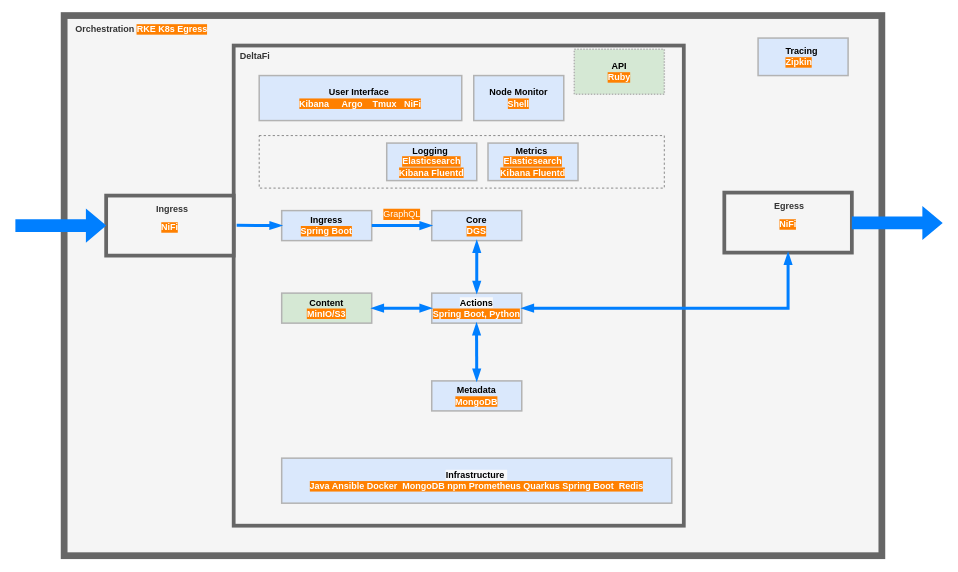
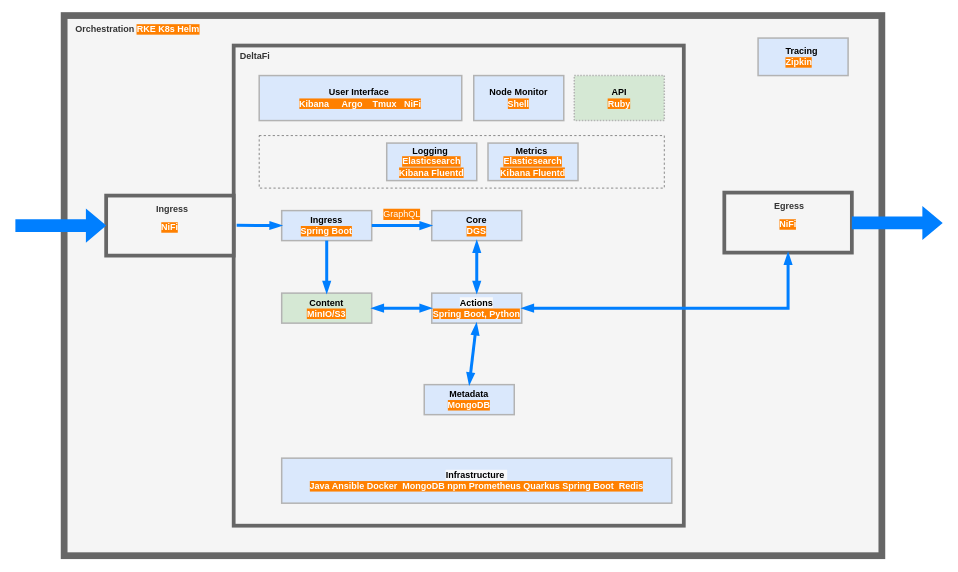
  <mxCell id="0" />
  <mxCell id="1" parent="0" />
- <mxCell id="2" value="&lt;div&gt;&lt;span style=&quot;line-height: 200%&quot;&gt;&amp;nbsp; &amp;nbsp; Orchestration&amp;nbsp;&lt;/span&gt;&lt;span style=&quot;background-color: rgb(255 , 128 , 0) ; color: rgb(255 , 255 , 255)&quot;&gt;RKE K8s Egress&lt;/span&gt;&lt;/div&gt;&lt;div&gt;&lt;span style=&quot;line-height: 200%&quot;&gt;&lt;font style=&quot;background-color: rgb(255 , 128 , 0)&quot; color=&quot;#ffffff&quot;&gt;&lt;br&gt;&lt;/font&gt;&lt;/span&gt;&lt;/div&gt;" style="rounded=0;whiteSpace=wrap;html=1;align=left;verticalAlign=top;fillColor=#f5f5f5;strokeColor=#666666;fontColor=#333333;strokeWidth=9;fontStyle=1" parent="1" vertex="1"><mxGeometry x="85" y="20" width="1090" height="720" as="geometry" /></mxCell>
+ <mxCell id="2" value="&lt;div&gt;&lt;span style=&quot;line-height: 200%&quot;&gt;&amp;nbsp; &amp;nbsp; Orchestration&amp;nbsp;&lt;/span&gt;&lt;span style=&quot;background-color: rgb(255 , 128 , 0) ; color: rgb(255 , 255 , 255)&quot;&gt;RKE K8s Helm&lt;/span&gt;&lt;/div&gt;&lt;div&gt;&lt;span style=&quot;line-height: 200%&quot;&gt;&lt;font style=&quot;background-color: rgb(255 , 128 , 0)&quot; color=&quot;#ffffff&quot;&gt;&lt;br&gt;&lt;/font&gt;&lt;/span&gt;&lt;/div&gt;" style="rounded=0;whiteSpace=wrap;html=1;align=left;verticalAlign=top;fillColor=#f5f5f5;strokeColor=#666666;fontColor=#333333;strokeWidth=9;fontStyle=1" parent="1" vertex="1"><mxGeometry x="85" y="20" width="1090" height="720" as="geometry" /></mxCell>
  <mxCell id="3" value="&lt;div&gt;&lt;span&gt;&amp;nbsp; DeltaFi&lt;/span&gt;&lt;/div&gt;" style="rounded=0;whiteSpace=wrap;html=1;align=left;verticalAlign=top;fillColor=#f5f5f5;strokeColor=#666666;fontColor=#333333;strokeWidth=5;fontStyle=1" parent="1" vertex="1"><mxGeometry x="311" y="60" width="600" height="640" as="geometry" /></mxCell>
  <mxCell id="4" value="&lt;div&gt;&lt;span&gt;Metrics&amp;nbsp;&lt;/span&gt;&lt;/div&gt;&lt;div&gt;&lt;font color=&quot;#ffffff&quot;&gt;&lt;span style=&quot;background-color: rgb(255 , 128 , 0)&quot;&gt;Elasticsearch Kibana Fluentd&lt;/span&gt;&lt;/font&gt;&lt;/div&gt;" style="rounded=0;whiteSpace=wrap;html=1;strokeWidth=2;fillColor=#dae8fc;fontStyle=1;align=center;strokeColor=#B3B3B3;" parent="1" vertex="1"><mxGeometry x="650" y="190" width="120" height="50" as="geometry" /></mxCell>
  <mxCell id="5" value="Logging&amp;nbsp;&lt;br&gt;&lt;span style=&quot;color: rgb(255 , 255 , 255) ; text-align: left ; background-color: rgb(255 , 128 , 0)&quot;&gt;Elasticsearch Kibana Fluentd&lt;/span&gt;" style="rounded=0;whiteSpace=wrap;html=1;strokeWidth=2;fillColor=#dae8fc;fontStyle=1;strokeColor=#B3B3B3;" parent="1" vertex="1"><mxGeometry x="515" y="190" width="120" height="50" as="geometry" /></mxCell>
  <mxCell id="6" value="&lt;div style=&quot;text-align: left&quot;&gt;&lt;span&gt;Tracing&amp;nbsp;&lt;/span&gt;&lt;/div&gt;&lt;div style=&quot;text-align: left&quot;&gt;&lt;font color=&quot;#ffffff&quot;&gt;&lt;span style=&quot;background-color: rgb(255 , 128 , 0)&quot;&gt;Zipkin&lt;/span&gt;&lt;/font&gt;&lt;/div&gt;" style="rounded=0;whiteSpace=wrap;html=1;strokeWidth=2;fillColor=#dae8fc;fontStyle=1;strokeColor=#B3B3B3;" parent="1" vertex="1"><mxGeometry x="1010" y="50" width="120" height="50" as="geometry" /></mxCell>
  <mxCell id="7" value="Ingress&lt;br&gt;&lt;font style=&quot;background-color: rgb(255, 128, 0);&quot; color=&quot;#ffffff&quot;&gt;Spring Boot&lt;/font&gt;" style="rounded=0;whiteSpace=wrap;html=1;strokeWidth=2;fillColor=#dae8fc;fontStyle=1;strokeColor=#B3B3B3;" parent="1" vertex="1"><mxGeometry x="375" y="280" width="120" height="40" as="geometry" /></mxCell>
  <mxCell id="8" value="Core&lt;br&gt;&lt;span style=&quot;background-color: rgb(255, 128, 0);&quot;&gt;&lt;font color=&quot;#ffffff&quot;&gt;DGS&lt;/font&gt;&lt;/span&gt;" style="rounded=0;whiteSpace=wrap;html=1;strokeWidth=2;fillColor=#dae8fc;fontStyle=1;strokeColor=#B3B3B3;" parent="1" vertex="1"><mxGeometry x="575" y="280" width="120" height="40" as="geometry" /></mxCell>
  <mxCell id="9" value="&lt;div style=&quot;text-align: center;&quot;&gt;&lt;span style=&quot;text-align: left; background-color: rgb(248, 249, 250);&quot;&gt;Actions&lt;/span&gt;&lt;/div&gt;&lt;div style=&quot;text-align: left;&quot;&gt;&lt;font color=&quot;#ffffff&quot;&gt;&lt;span style=&quot;background-color: rgb(255, 128, 0);&quot;&gt;Spring Boot, Python&lt;/span&gt;&lt;/font&gt;&lt;/div&gt;" style="rounded=0;whiteSpace=wrap;html=1;strokeWidth=2;fillColor=#dae8fc;fontStyle=1;strokeColor=#B3B3B3;" parent="1" vertex="1"><mxGeometry x="575" y="390" width="120" height="40" as="geometry" /></mxCell>
  <mxCell id="10" value="Content&lt;br&gt;&lt;div style=&quot;text-align: left&quot;&gt;&lt;font color=&quot;#ffffff&quot;&gt;&lt;span style=&quot;background-color: rgb(255 , 128 , 0)&quot;&gt;MinIO/S3&lt;/span&gt;&lt;/font&gt;&lt;/div&gt;" style="rounded=0;whiteSpace=wrap;html=1;strokeWidth=2;fillColor=#d5e8d4;fontStyle=1;strokeColor=#B3B3B3;" parent="1" vertex="1"><mxGeometry x="375" y="390" width="120" height="40" as="geometry" /></mxCell>
  <mxCell id="11" value="&lt;div&gt;&lt;span style=&quot;line-height: 200%&quot;&gt;&amp;nbsp; Egress&amp;nbsp;&lt;/span&gt;&lt;/div&gt;&lt;div&gt;&lt;span style=&quot;line-height: 200%&quot;&gt;&lt;font color=&quot;#ffffff&quot; style=&quot;background-color: rgb(255 , 128 , 0)&quot;&gt;NiFi&lt;/font&gt;&lt;/span&gt;&lt;/div&gt;" style="rounded=0;whiteSpace=wrap;html=1;align=center;verticalAlign=top;fillColor=#f5f5f5;strokeColor=#666666;fontColor=#333333;strokeWidth=5;fontStyle=1" parent="1" vertex="1"><mxGeometry x="965" y="256" width="170" height="80" as="geometry" /></mxCell>
  <mxCell id="12" value="&lt;div&gt;&lt;span style=&quot;line-height: 200%&quot;&gt;&amp;nbsp; Ingress&lt;/span&gt;&lt;/div&gt;&lt;div&gt;&lt;span style=&quot;line-height: 200%&quot;&gt;&lt;font color=&quot;#ffffff&quot; style=&quot;background-color: rgb(255 , 128 , 0)&quot;&gt;NiFi&lt;/font&gt;&lt;/span&gt;&lt;/div&gt;" style="rounded=0;whiteSpace=wrap;html=1;align=center;verticalAlign=top;fillColor=#f5f5f5;strokeColor=#666666;fontColor=#333333;strokeWidth=5;fontStyle=1" parent="1" vertex="1"><mxGeometry x="141" y="260" width="170" height="80" as="geometry" /></mxCell>
  <mxCell id="13" value="" style="endArrow=blockThin;html=1;entryX=0;entryY=0.5;entryDx=0;entryDy=0;strokeColor=#007FFF;rounded=0;strokeWidth=4;endFill=1;" parent="1" target="8" edge="1"><mxGeometry width="50" height="50" relative="1" as="geometry"><mxPoint x="495" y="300" as="sourcePoint" /><mxPoint x="545" y="250" as="targetPoint" /></mxGeometry></mxCell>
+ <mxCell id="14" value="" style="endArrow=blockThin;html=1;strokeColor=#007FFF;rounded=0;strokeWidth=4;endFill=1;exitX=0.5;exitY=1;exitDx=0;exitDy=0;" parent="1" source="7" target="10" edge="1"><mxGeometry width="50" height="50" relative="1" as="geometry"><mxPoint x="475" y="340" as="sourcePoint" /><mxPoint x="555" y="340" as="targetPoint" /></mxGeometry></mxCell>
  <mxCell id="15" value="" style="endArrow=blockThin;html=1;strokeColor=#007FFF;rounded=0;strokeWidth=4;endFill=1;exitX=0.5;exitY=1;exitDx=0;exitDy=0;startArrow=blockThin;startFill=1;" parent="1" source="8" target="9" edge="1"><mxGeometry width="50" height="50" relative="1" as="geometry"><mxPoint x="615" y="368.5" as="sourcePoint" /><mxPoint x="695" y="368.5" as="targetPoint" /></mxGeometry></mxCell>
  <mxCell id="16" value="" style="endArrow=blockThin;html=1;strokeColor=#007FFF;rounded=0;strokeWidth=4;endFill=1;exitX=0.5;exitY=1;exitDx=0;exitDy=0;startArrow=blockThin;startFill=1;entryX=1;entryY=0.5;entryDx=0;entryDy=0;" parent="1" source="11" target="9" edge="1"><mxGeometry width="50" height="50" relative="1" as="geometry"><mxPoint x="805" y="320" as="sourcePoint" /><mxPoint x="695" y="460" as="targetPoint" /><Array as="points"><mxPoint x="1050" y="410" /></Array></mxGeometry></mxCell>
  <mxCell id="17" value="" style="endArrow=blockThin;html=1;strokeColor=#007FFF;rounded=0;strokeWidth=4;endFill=1;startArrow=blockThin;startFill=1;exitX=0;exitY=0.5;exitDx=0;exitDy=0;" parent="1" source="9" target="10" edge="1"><mxGeometry width="50" height="50" relative="1" as="geometry"><mxPoint x="495" y="470" as="sourcePoint" /><mxPoint x="500" y="410" as="targetPoint" /></mxGeometry></mxCell>
  <mxCell id="18" value="" style="endArrow=blockThin;html=1;strokeColor=#007FFF;rounded=0;strokeWidth=4;endFill=1;" parent="1" edge="1"><mxGeometry width="50" height="50" relative="1" as="geometry"><mxPoint x="315" y="299.5" as="sourcePoint" /><mxPoint x="375" y="300" as="targetPoint" /></mxGeometry></mxCell>
  <mxCell id="19" value="" style="endArrow=blockThin;html=1;strokeColor=#007FFF;rounded=0;strokeWidth=4;endFill=1;shape=flexArrow;fillColor=#007FFF;" parent="1" edge="1"><mxGeometry width="50" height="50" relative="1" as="geometry"><mxPoint x="20" y="300" as="sourcePoint" /><mxPoint x="140" y="300" as="targetPoint" /></mxGeometry></mxCell>
  <mxCell id="20" value="" style="endArrow=blockThin;html=1;strokeColor=#007FFF;rounded=0;strokeWidth=4;endFill=1;shape=flexArrow;fillColor=#007FFF;" parent="1" edge="1"><mxGeometry width="50" height="50" relative="1" as="geometry"><mxPoint x="1135" y="296.5" as="sourcePoint" /><mxPoint x="1255" y="296.5" as="targetPoint" /></mxGeometry></mxCell>
  <mxCell id="21" value="" style="rounded=0;whiteSpace=wrap;html=1;align=left;verticalAlign=top;strokeColor=#666666;fontColor=#333333;strokeWidth=1;fontStyle=1;dashed=1;fillColor=none;" parent="1" vertex="1"><mxGeometry x="345" y="180" width="540" height="70" as="geometry" /></mxCell>
  <mxCell id="22" value="&lt;div&gt;&lt;span&gt;User Interface&amp;nbsp;&lt;/span&gt;&lt;/div&gt;&lt;div&gt;&lt;font color=&quot;#ffffff&quot;&gt;&lt;span style=&quot;background-color: rgb(255 , 128 , 0)&quot;&gt;Kibana&amp;nbsp; &amp;nbsp; &amp;nbsp;Argo&amp;nbsp; &amp;nbsp; Tmux&amp;nbsp; &amp;nbsp;NiFi&lt;/span&gt;&lt;/font&gt;&lt;/div&gt;" style="rounded=0;whiteSpace=wrap;html=1;strokeWidth=2;fillColor=#dae8fc;fontStyle=1;strokeColor=#B3B3B3;align=center;" parent="1" vertex="1"><mxGeometry x="345" y="100" width="270" height="60" as="geometry" /></mxCell>
  <mxCell id="23" value="&lt;div&gt;&lt;span style=&quot;background-color: rgb(248 , 249 , 250)&quot;&gt;Infrastructure&amp;nbsp;&lt;/span&gt;&lt;/div&gt;&lt;div&gt;&lt;span style=&quot;background-color: rgb(255 , 128 , 0) ; color: rgb(255 , 255 , 255)&quot;&gt;Java Ansible Docker&amp;nbsp; MongoDB npm Prometheus Quarkus Spring Boot&amp;nbsp; Redis&lt;/span&gt;&lt;br&gt;&lt;/div&gt;" style="rounded=0;whiteSpace=wrap;html=1;strokeWidth=2;fillColor=#dae8fc;fontStyle=1;strokeColor=#B3B3B3;align=center;" parent="1" vertex="1"><mxGeometry x="375" y="610" width="520" height="60" as="geometry" /></mxCell>
- <mxCell id="24" value="Metadata&lt;br&gt;&lt;div style=&quot;text-align: left&quot;&gt;&lt;font color=&quot;#ffffff&quot;&gt;&lt;span style=&quot;background-color: rgb(255 , 128 , 0)&quot;&gt;MongoDB&lt;/span&gt;&lt;/font&gt;&lt;/div&gt;" style="rounded=0;whiteSpace=wrap;html=1;strokeWidth=2;fillColor=#dae8fc;fontStyle=1;strokeColor=#B3B3B3;" vertex="1" parent="1"><mxGeometry x="575" y="507" width="120" height="40" as="geometry" /></mxCell>
+ <mxCell id="24" value="Metadata&lt;br&gt;&lt;div style=&quot;text-align: left&quot;&gt;&lt;font color=&quot;#ffffff&quot;&gt;&lt;span style=&quot;background-color: rgb(255 , 128 , 0)&quot;&gt;MongoDB&lt;/span&gt;&lt;/font&gt;&lt;/div&gt;" style="rounded=0;whiteSpace=wrap;html=1;strokeWidth=2;fillColor=#dae8fc;fontStyle=1;strokeColor=#B3B3B3;" vertex="1" parent="1"><mxGeometry x="565" y="512" width="120" height="40" as="geometry" /></mxCell>
  <mxCell id="25" value="&lt;div&gt;&lt;span&gt;Node Monitor&lt;/span&gt;&lt;/div&gt;&lt;div&gt;&lt;font color=&quot;#ffffff&quot;&gt;&lt;span style=&quot;background-color: rgb(255 , 128 , 0)&quot;&gt;Shell&lt;/span&gt;&lt;/font&gt;&lt;/div&gt;" style="rounded=0;whiteSpace=wrap;html=1;strokeWidth=2;fillColor=#dae8fc;fontStyle=1;align=center;strokeColor=#B3B3B3;" vertex="1" parent="1"><mxGeometry x="631" y="100" width="120" height="60" as="geometry" /></mxCell>
- <mxCell id="26" value="API&lt;br&gt;&lt;span style=&quot;color: rgb(255 , 255 , 255) ; text-align: left ; background-color: rgb(255 , 128 , 0)&quot;&gt;Ruby&lt;/span&gt;" style="rounded=0;whiteSpace=wrap;html=1;dashed=1;dashPattern=1 1;fillColor=#d5e8d4;fontStyle=1;strokeWidth=2;strokeColor=#B3B3B3;" parent="1" vertex="1"><mxGeometry x="765" y="65" width="120" height="60" as="geometry" /></mxCell>
+ <mxCell id="26" value="API&lt;br&gt;&lt;span style=&quot;color: rgb(255 , 255 , 255) ; text-align: left ; background-color: rgb(255 , 128 , 0)&quot;&gt;Ruby&lt;/span&gt;" style="rounded=0;whiteSpace=wrap;html=1;dashed=1;dashPattern=1 1;fillColor=#d5e8d4;fontStyle=1;strokeWidth=2;strokeColor=#B3B3B3;" parent="1" vertex="1"><mxGeometry x="765" y="100" width="120" height="60" as="geometry" /></mxCell>
  <mxCell id="27" value="GraphQL" style="text;html=1;resizable=0;autosize=1;align=center;verticalAlign=middle;points=[];fillColor=none;strokeColor=none;rounded=0;labelBackgroundColor=#FF8000;fontColor=#FFFFFF;" vertex="1" parent="1"><mxGeometry x="500" y="270" width="70" height="30" as="geometry" /></mxCell>
  <mxCell id="28" value="" style="endArrow=blockThin;html=1;strokeColor=#007FFF;rounded=0;strokeWidth=4;endFill=1;exitX=0.5;exitY=1;exitDx=0;exitDy=0;startArrow=blockThin;startFill=1;entryX=0.5;entryY=0;entryDx=0;entryDy=0;" edge="1" parent="1" target="24"><mxGeometry width="50" height="50" relative="1" as="geometry"><mxPoint x="634.71" y="430" as="sourcePoint" /><mxPoint x="635" y="490" as="targetPoint" /></mxGeometry></mxCell>
